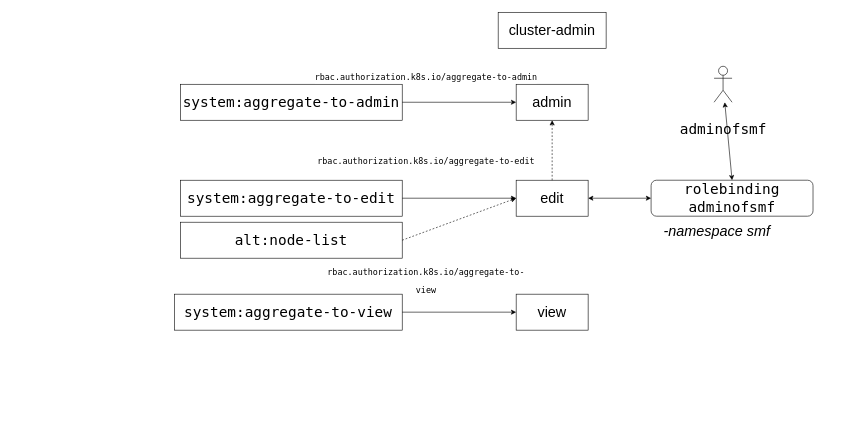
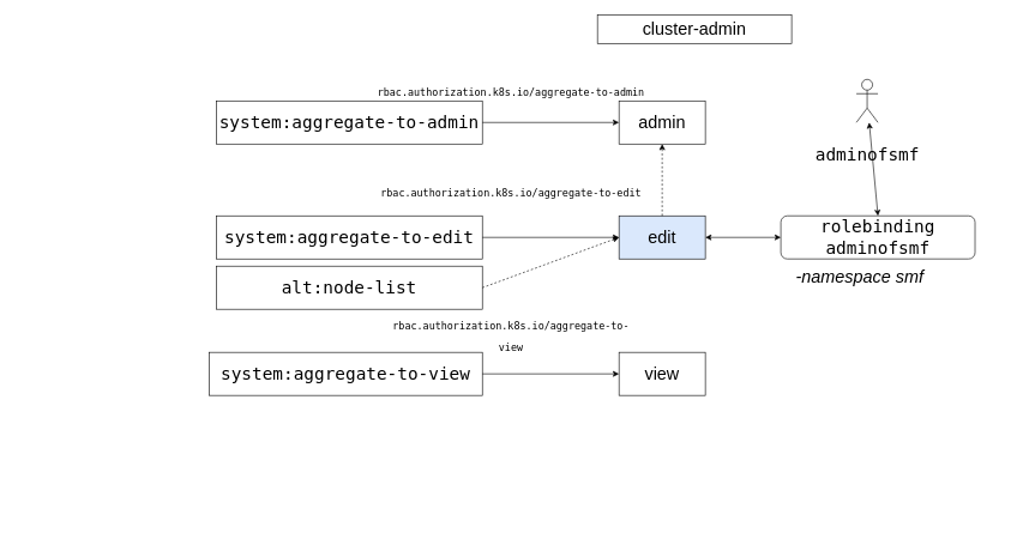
  <mxCell id="0" />
  <mxCell id="1" parent="0" />
  <mxCell id="2" value="&lt;font style=&quot;font-size: 24px&quot;&gt;admin&lt;/font&gt;" style="rounded=0;whiteSpace=wrap;html=1;" parent="1" vertex="1"><mxGeometry x="860" y="140" width="120" height="60" as="geometry" /></mxCell>
- <mxCell id="3" value="&lt;font style=&quot;font-size: 24px&quot;&gt;edit&lt;/font&gt;" style="rounded=0;whiteSpace=wrap;html=1;" parent="1" vertex="1"><mxGeometry x="860" y="300" width="120" height="60" as="geometry" /></mxCell>
+ <mxCell id="3" value="&lt;font style=&quot;font-size: 24px&quot;&gt;edit&lt;/font&gt;" style="rounded=0;whiteSpace=wrap;html=1;fillColor=#dae8fc;" parent="1" vertex="1"><mxGeometry x="860" y="300" width="120" height="60" as="geometry" /></mxCell>
  <mxCell id="4" value="&lt;span style=&quot;font-family: monospace&quot;&gt;&lt;span style=&quot;background-color: rgb(255 , 255 , 255)&quot;&gt;&lt;font style=&quot;font-size: 24px&quot;&gt;system:aggregate-to-admin&lt;/font&gt;&lt;/span&gt;&lt;br&gt;&lt;/span&gt;" style="rounded=0;whiteSpace=wrap;html=1;" parent="1" vertex="1"><mxGeometry x="300" y="140" width="370" height="60" as="geometry" /></mxCell>
  <mxCell id="5" value="&lt;span style=&quot;font-family: monospace&quot;&gt;&lt;span style=&quot;background-color: rgb(255 , 255 , 255)&quot;&gt;&lt;font style=&quot;font-size: 24px&quot;&gt;system:aggregate-to-edit&lt;/font&gt;&lt;/span&gt;&lt;br&gt;&lt;/span&gt;" style="rounded=0;whiteSpace=wrap;html=1;" parent="1" vertex="1"><mxGeometry x="300" y="300" width="370" height="60" as="geometry" /></mxCell>
  <mxCell id="6" value="&lt;font style=&quot;font-size: 24px&quot;&gt;view&lt;/font&gt;" style="rounded=0;whiteSpace=wrap;html=1;" parent="1" vertex="1"><mxGeometry x="860" y="490" width="120" height="60" as="geometry" /></mxCell>
  <mxCell id="7" value="&lt;span style=&quot;font-family: monospace&quot;&gt;&lt;br&gt;&lt;/span&gt;" style="text;whiteSpace=wrap;html=1;fontSize=24;" parent="1" vertex="1"><mxGeometry x="850" y="680" width="360" height="40" as="geometry" /></mxCell>
  <mxCell id="8" value="&lt;span style=&quot;font-family: monospace ; font-size: 24px ; text-align: left ; background-color: rgb(255 , 255 , 255)&quot;&gt;system:aggregate-to-view&lt;/span&gt;&lt;span style=&quot;font-family: monospace&quot;&gt;&lt;br&gt;&lt;/span&gt;" style="rounded=0;whiteSpace=wrap;html=1;" parent="1" vertex="1"><mxGeometry x="290" y="490" width="380" height="60" as="geometry" /></mxCell>
  <mxCell id="9" value="&lt;span style=&quot;font-family: monospace&quot;&gt;&lt;span style=&quot;background-color: rgb(255 , 255 , 255)&quot;&gt;&lt;font style=&quot;font-size: 14px&quot;&gt;rbac.authorization.k8s.io/aggregate-to-edit&lt;/font&gt;&lt;/span&gt;&lt;br&gt;&lt;/span&gt;" style="text;html=1;strokeColor=none;fillColor=none;align=center;verticalAlign=middle;whiteSpace=wrap;rounded=0;fontSize=24;" parent="1" vertex="1"><mxGeometry x="20" y="250" width="1380" height="30" as="geometry" /></mxCell>
  <mxCell id="10" value="&lt;span style=&quot;font-family: monospace&quot;&gt;&lt;span style=&quot;background-color: rgb(255 , 255 , 255)&quot;&gt;&lt;font style=&quot;font-size: 14px&quot;&gt;rbac.authorization.k8s.io/aggregate-to-view&lt;/font&gt;&lt;/span&gt;&lt;br&gt;&lt;/span&gt;" style="text;html=1;strokeColor=none;fillColor=none;align=center;verticalAlign=middle;whiteSpace=wrap;rounded=0;fontSize=24;" parent="1" vertex="1"><mxGeometry x="535" y="450" width="350" height="30" as="geometry" /></mxCell>
  <mxCell id="11" value="&lt;span style=&quot;font-family: monospace&quot;&gt;&lt;span style=&quot;background-color: rgb(255 , 255 , 255)&quot;&gt;&lt;font style=&quot;font-size: 14px&quot;&gt;rbac.authorization.k8s.io/aggregate-to-admin&lt;/font&gt;&lt;/span&gt;&lt;br&gt;&lt;/span&gt;" style="text;html=1;strokeColor=none;fillColor=none;align=center;verticalAlign=middle;whiteSpace=wrap;rounded=0;fontSize=24;" parent="1" vertex="1"><mxGeometry x="20" y="110" width="1380" height="30" as="geometry" /></mxCell>
- <mxCell id="12" value="&lt;font style=&quot;font-size: 24px&quot;&gt;cluster-admin&lt;/font&gt;" style="rounded=0;whiteSpace=wrap;html=1;" parent="1" vertex="1"><mxGeometry y="20" width="180" height="60" as="geometry" x="830" /></mxCell>
+ <mxCell id="12" value="&lt;font style=&quot;font-size: 24px&quot;&gt;cluster-admin&lt;/font&gt;" style="rounded=0;whiteSpace=wrap;html=1;" parent="1" vertex="1"><mxGeometry x="830" y="20" width="270" height="40" as="geometry" /></mxCell>
  <mxCell id="13" value="" style="endArrow=classic;html=1;rounded=0;exitX=1;exitY=0.5;exitDx=0;exitDy=0;entryX=0;entryY=0.5;entryDx=0;entryDy=0;" parent="1" source="4" target="2" edge="1"><mxGeometry width="50" height="50" relative="1" as="geometry"><mxPoint x="790" y="300" as="sourcePoint" /><mxPoint x="840" y="250" as="targetPoint" /></mxGeometry></mxCell>
  <mxCell id="14" value="" style="endArrow=classic;html=1;rounded=0;exitX=1;exitY=0.5;exitDx=0;exitDy=0;entryX=0;entryY=0.5;entryDx=0;entryDy=0;" parent="1" source="5" target="3" edge="1"><mxGeometry width="50" height="50" relative="1" as="geometry"><mxPoint x="790" y="300" as="sourcePoint" /><mxPoint x="840" y="250" as="targetPoint" /></mxGeometry></mxCell>
  <mxCell id="15" value="" style="endArrow=classic;html=1;rounded=0;entryX=0;entryY=0.5;entryDx=0;entryDy=0;exitX=1;exitY=0.5;exitDx=0;exitDy=0;" parent="1" source="8" target="6" edge="1"><mxGeometry width="50" height="50" relative="1" as="geometry"><mxPoint x="800" y="380" as="sourcePoint" /><mxPoint x="850" y="330" as="targetPoint" /></mxGeometry></mxCell>
  <mxCell id="16" value="&lt;code&gt;&lt;font style=&quot;font-size: 24px&quot;&gt;alt:node-list&lt;/font&gt;&lt;/code&gt;&lt;span style=&quot;font-family: monospace&quot;&gt;&lt;br&gt;&lt;/span&gt;" style="rounded=0;whiteSpace=wrap;html=1;" parent="1" vertex="1"><mxGeometry x="300" y="370" width="370" height="60" as="geometry" /></mxCell>
  <mxCell id="17" value="" style="endArrow=classic;html=1;rounded=0;fontSize=24;exitX=1;exitY=0.5;exitDx=0;exitDy=0;entryX=0;entryY=0.5;entryDx=0;entryDy=0;dashed=1;" parent="1" source="16" target="3" edge="1"><mxGeometry width="50" height="50" relative="1" as="geometry"><mxPoint x="800" y="380" as="sourcePoint" /><mxPoint x="850" y="330" as="targetPoint" /></mxGeometry></mxCell>
  <mxCell id="18" value="&lt;pre class=&quot;code-block&quot;&gt;&lt;code class=&quot;chroma language-text&quot;&gt;rolebinding&lt;br/&gt;&lt;/code&gt;adminofsmf&lt;/pre&gt;" style="rounded=1;whiteSpace=wrap;html=1;fontSize=24;" parent="1" vertex="1"><mxGeometry x="1085" y="300" width="270" height="60" as="geometry" /></mxCell>
  <mxCell id="19" value="&lt;pre class=&quot;code-block&quot;&gt;&lt;code class=&quot;chroma language-text&quot;&gt;adminofsmf&lt;/code&gt;&lt;/pre&gt;" style="shape=umlActor;verticalLabelPosition=bottom;verticalAlign=top;html=1;outlineConnect=0;fontSize=24;" parent="1" vertex="1"><mxGeometry x="1190" y="110" width="30" height="60" as="geometry" /></mxCell>
  <mxCell id="20" value="" style="endArrow=classic;startArrow=classic;html=1;rounded=0;fontSize=24;exitX=1;exitY=0.5;exitDx=0;exitDy=0;entryX=0;entryY=0.5;entryDx=0;entryDy=0;" parent="1" source="3" target="18" edge="1"><mxGeometry width="50" height="50" relative="1" as="geometry"><mxPoint x="1150" y="340" as="sourcePoint" /><mxPoint x="1200" y="290" as="targetPoint" /></mxGeometry></mxCell>
  <mxCell id="21" value="" style="endArrow=classic;startArrow=classic;html=1;rounded=0;fontSize=24;exitX=0.5;exitY=0;exitDx=0;exitDy=0;" parent="1" source="18" target="19" edge="1"><mxGeometry width="50" height="50" relative="1" as="geometry"><mxPoint x="1150" y="340" as="sourcePoint" /><mxPoint x="1200" y="290" as="targetPoint" /></mxGeometry></mxCell>
  <mxCell id="22" value="&lt;i&gt;-namespace smf&lt;/i&gt;" style="text;html=1;strokeColor=none;fillColor=none;align=center;verticalAlign=middle;whiteSpace=wrap;rounded=0;fontSize=24;" parent="1" vertex="1"><mxGeometry x="1090" y="370" width="210" height="30" as="geometry" /></mxCell>
  <mxCell id="23" value="" style="endArrow=classic;html=1;rounded=0;entryX=0.5;entryY=1;entryDx=0;entryDy=0;exitX=0.5;exitY=0;exitDx=0;exitDy=0;dashed=1;" edge="1" parent="1" source="3" target="2"><mxGeometry width="50" height="50" relative="1" as="geometry"><mxPoint y="310" as="sourcePoint" x="830" /><mxPoint x="880" y="260" as="targetPoint" /></mxGeometry></mxCell>
